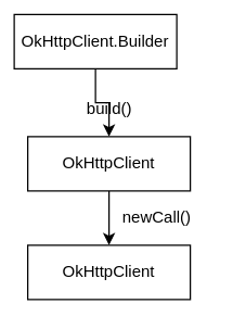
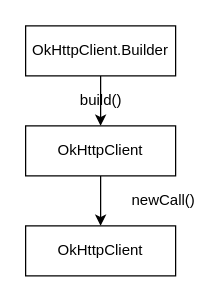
  <mxCell id="0" />
  <mxCell id="1" parent="0" />
  <mxCell id="2" value="" style="edgeStyle=orthogonalEdgeStyle;rounded=0;orthogonalLoop=1;jettySize=auto;html=1;" edge="1" parent="1" source="3" target="5"><mxGeometry relative="1" as="geometry" /></mxCell>
- <mxCell id="3" value="OkHttpClient.Builder" style="rounded=0;whiteSpace=wrap;html=1;" vertex="1" parent="1"><mxGeometry x="10" y="10" width="120" height="40" as="geometry" /></mxCell>
+ <mxCell id="3" value="OkHttpClient.Builder" style="rounded=0;whiteSpace=wrap;html=1;" vertex="1" parent="1"><mxGeometry x="20" y="20" width="120" height="40" as="geometry" /></mxCell>
  <mxCell id="4" value="" style="edgeStyle=orthogonalEdgeStyle;rounded=0;orthogonalLoop=1;jettySize=auto;html=1;" edge="1" parent="1" source="5" target="7"><mxGeometry relative="1" as="geometry" /></mxCell>
  <mxCell id="5" value="OkHttpClient" style="rounded=0;whiteSpace=wrap;html=1;" vertex="1" parent="1"><mxGeometry x="20" y="100" width="120" height="40" as="geometry" /></mxCell>
  <mxCell id="6" value="build()" style="text;html=1;align=center;verticalAlign=middle;resizable=0;points=[];autosize=1;strokeColor=none;fillColor=none;" vertex="1" parent="1"><mxGeometry x="55" y="70" width="50" height="20" as="geometry" /></mxCell>
  <mxCell id="7" value="OkHttpClient" style="rounded=0;whiteSpace=wrap;html=1;" vertex="1" parent="1"><mxGeometry x="20" y="180" width="120" height="40" as="geometry" /></mxCell>
- <mxCell id="8" value="newCall()" style="text;html=1;align=center;verticalAlign=middle;resizable=0;points=[];autosize=1;strokeColor=none;fillColor=none;" vertex="1" parent="1"><mxGeometry x="80" y="150" width="70" height="20" as="geometry" /></mxCell>
+ <mxCell id="8" value="newCall()" style="text;html=1;align=center;verticalAlign=middle;resizable=0;points=[];autosize=1;strokeColor=none;fillColor=none;" vertex="1" parent="1"><mxGeometry x="95" y="150" width="70" height="20" as="geometry" /></mxCell>
